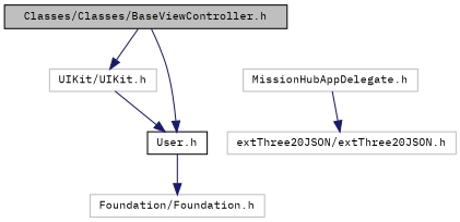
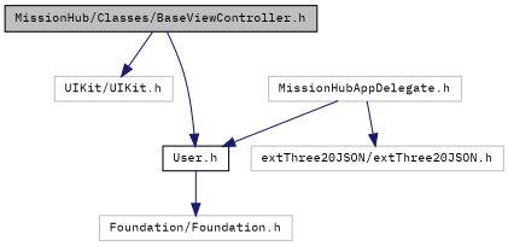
  digraph {
    fontname="IBM Plex Mono"
    node [color=grey75 fillcolor=white fontname="IBM Plex Mono" fontsize=10 shape=record style=filled]
    edge [color=midnightblue fontname="IBM Plex Mono" fontsize=10 labelfontname=Helvetica labelfontsize=10 style=solid]
-   n1 [color=black fillcolor=grey75 fontcolor=black height=0.2 label="Classes/Classes/BaseViewController.h" width=0.4]
+   n1 [color=black fillcolor=grey75 fontcolor=black height=0.2 label="MissionHub/Classes/BaseViewController.h" width=0.4]
    n2 [height=0.2 label="UIKit/UIKit.h" width=0.4]
    n3 [color=black height=0.2 label="User.h" width=0.4]
    n4 [height=0.2 label="MissionHubAppDelegate.h" width=0.4]
    n5 [height=0.2 label="extThree20JSON/extThree20JSON.h" width=0.4]
    n6 [height=0.2 label="Foundation/Foundation.h" width=0.4]
    n1 -> n2
    n1 -> n3
    n3 -> n6
-   n2 -> n3
+   n4 -> n3
    n4 -> n5
  }
